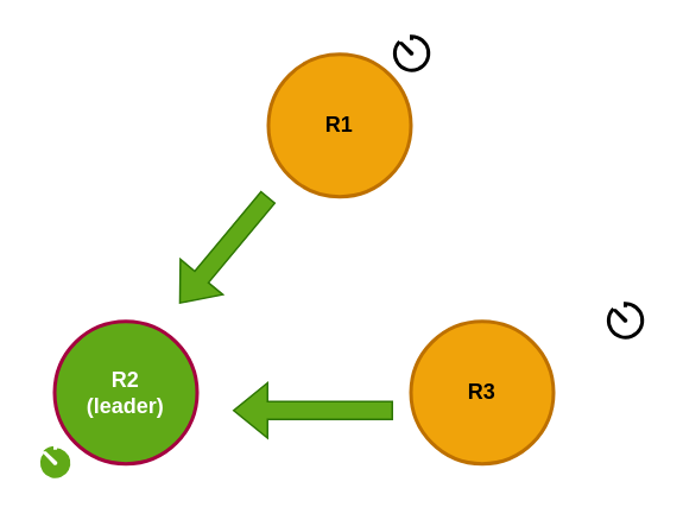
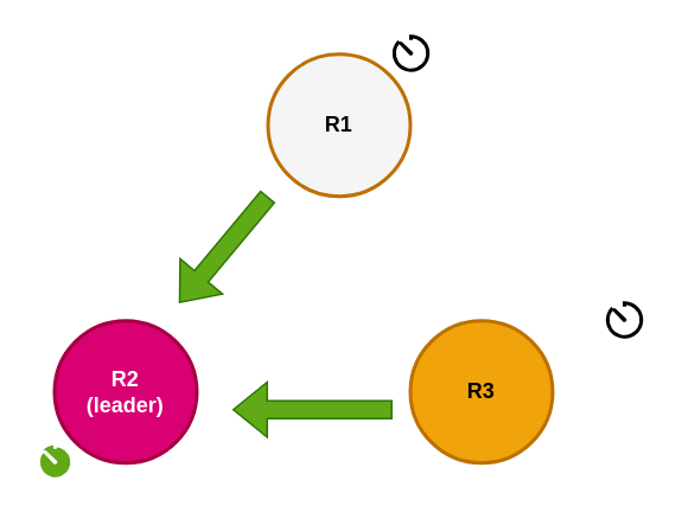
  <mxCell id="0" />
  <mxCell id="1" parent="0" />
- <mxCell id="2" value="R1" style="ellipse;whiteSpace=wrap;html=1;aspect=fixed;fillColor=#f0a30a;fontColor=#000000;strokeColor=#BD7000;strokeWidth=2;fontStyle=1;perimeterSpacing=0;" vertex="1" parent="1"><mxGeometry x="150" y="30" width="80" height="80" as="geometry" /></mxCell>
- <mxCell id="3" value="R2&lt;br&gt;(leader)" style="ellipse;whiteSpace=wrap;html=1;aspect=fixed;fillColor=#60a917;fontColor=#ffffff;strokeColor=#A50040;strokeWidth=2;fontStyle=1;" vertex="1" parent="1"><mxGeometry x="30" y="180" width="80" height="80" as="geometry" /></mxCell>
+ <mxCell id="2" value="R1" style="ellipse;whiteSpace=wrap;html=1;aspect=fixed;fillColor=#f5f5f5;fontColor=#000000;strokeColor=#BD7000;strokeWidth=2;fontStyle=1;perimeterSpacing=0;" vertex="1" parent="1"><mxGeometry x="150" y="30" width="80" height="80" as="geometry" /></mxCell>
+ <mxCell id="3" value="R2&lt;br&gt;(leader)" style="ellipse;whiteSpace=wrap;html=1;aspect=fixed;fillColor=#d80073;fontColor=#ffffff;strokeColor=#A50040;strokeWidth=2;fontStyle=1" vertex="1" parent="1"><mxGeometry x="30" y="180" width="80" height="80" as="geometry" /></mxCell>
  <mxCell id="4" value="R3" style="ellipse;whiteSpace=wrap;html=1;aspect=fixed;fillColor=#f0a30a;fontColor=#000000;strokeColor=#BD7000;strokeWidth=2;fontStyle=1" vertex="1" parent="1"><mxGeometry x="230" y="180" width="80" height="80" as="geometry" /></mxCell>
  <mxCell id="5" value="" style="html=1;verticalLabelPosition=bottom;align=center;labelBackgroundColor=#ffffff;verticalAlign=top;strokeWidth=2;strokeColor=#000000;shadow=0;dashed=0;shape=mxgraph.ios7.icons.gauge;fillColor=none;" vertex="1" parent="1"><mxGeometry x="220" y="20" width="20.57" height="20" as="geometry" /></mxCell>
  <mxCell id="6" value="" style="html=1;verticalLabelPosition=bottom;align=center;labelBackgroundColor=#ffffff;verticalAlign=top;strokeWidth=2;strokeColor=#FFFFFF;shadow=0;dashed=0;shape=mxgraph.ios7.icons.gauge;fillColor=#60a917;fontColor=#ffffff;" vertex="1" parent="1"><mxGeometry x="20" y="250" width="20.57" height="20" as="geometry" /></mxCell>
  <mxCell id="7" value="" style="html=1;verticalLabelPosition=bottom;align=center;labelBackgroundColor=#ffffff;verticalAlign=top;strokeWidth=2;strokeColor=#000000;shadow=0;dashed=0;shape=mxgraph.ios7.icons.gauge;fillColor=none;" vertex="1" parent="1"><mxGeometry x="340" y="170" width="20.57" height="20" as="geometry" /></mxCell>
  <mxCell id="8" value="" style="shape=flexArrow;endArrow=classic;html=1;rounded=0;fillColor=#60a917;strokeColor=#2D7600;" edge="1" parent="1"><mxGeometry width="50" height="50" relative="1" as="geometry"><mxPoint x="150" y="110" as="sourcePoint" /><mxPoint x="100" y="170" as="targetPoint" /></mxGeometry></mxCell>
  <mxCell id="9" value="" style="shape=flexArrow;endArrow=classic;html=1;rounded=0;fillColor=#60a917;strokeColor=#2D7600;" edge="1" parent="1"><mxGeometry width="50" height="50" relative="1" as="geometry"><mxPoint x="220" y="230" as="sourcePoint" /><mxPoint x="130" y="230" as="targetPoint" /></mxGeometry></mxCell>
